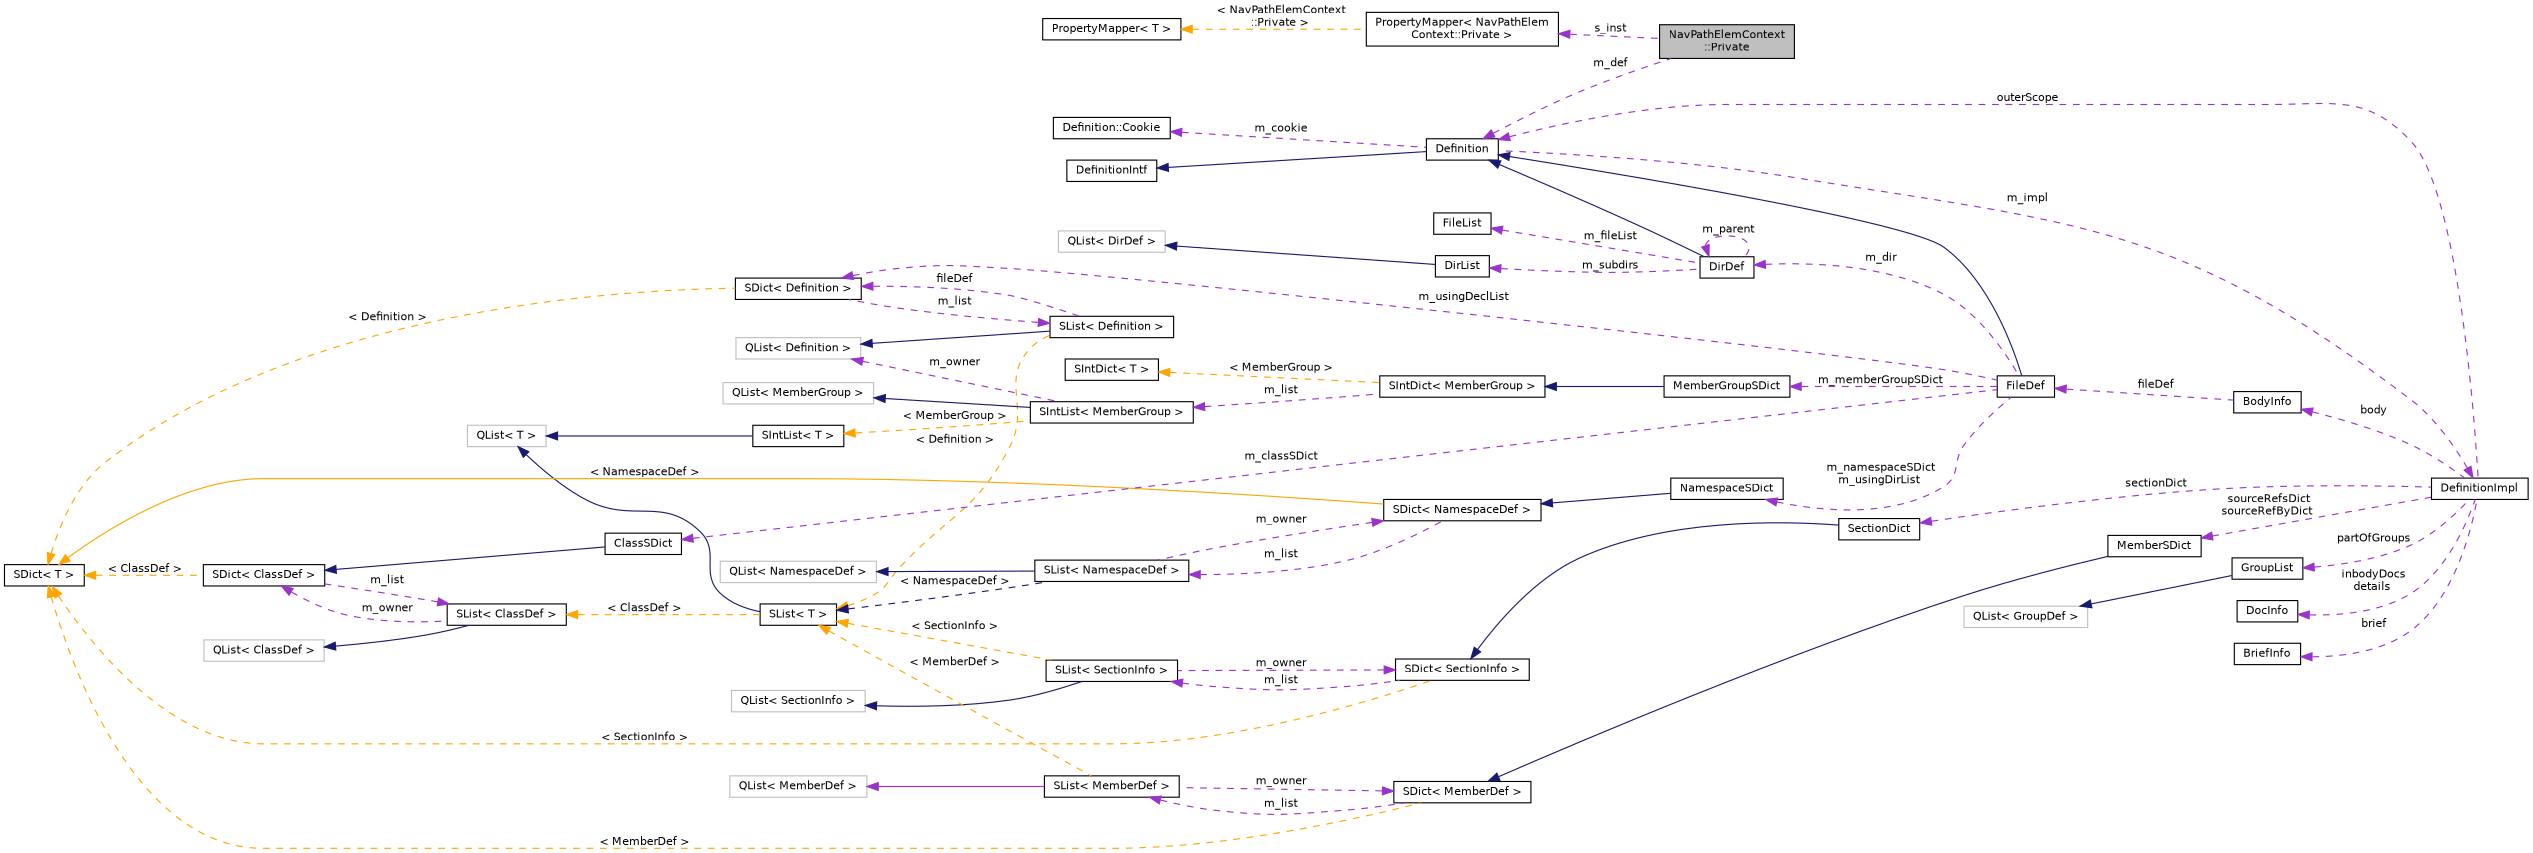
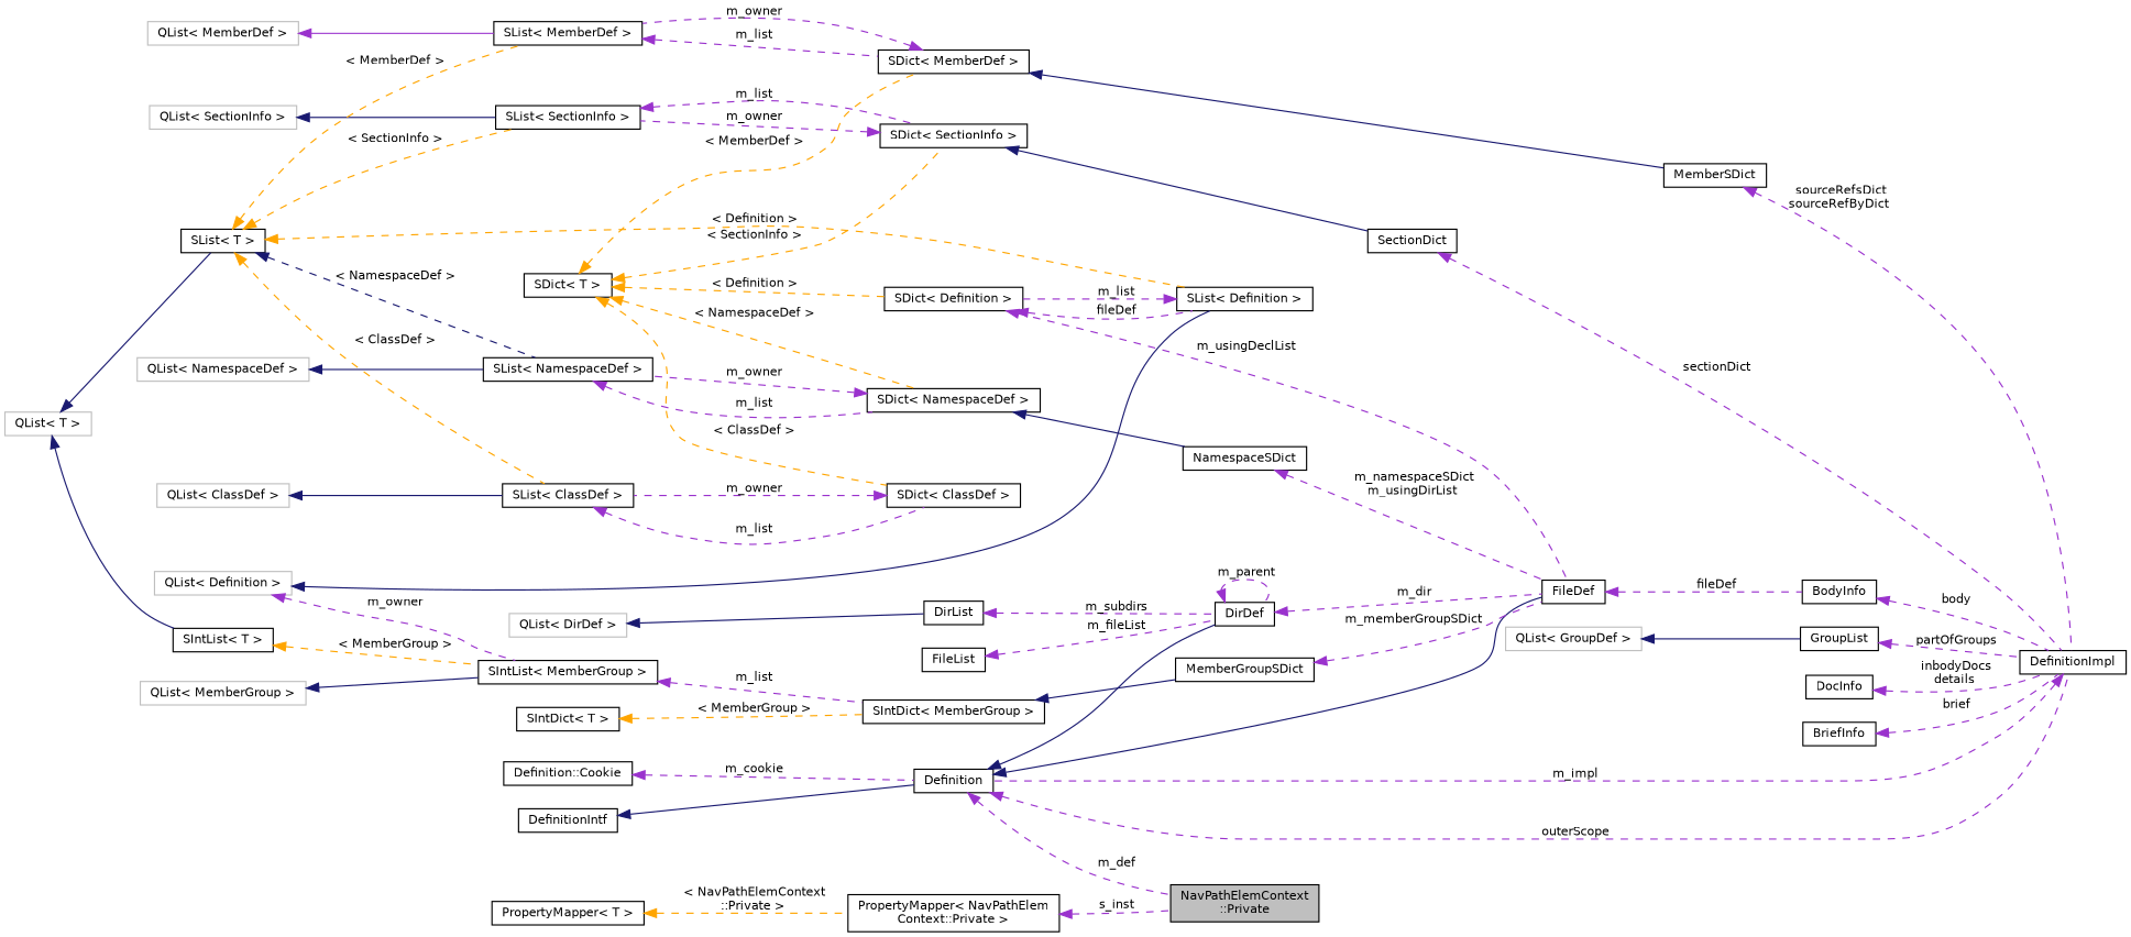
  digraph {
    rankdir=LR
    node [color=black fillcolor=white fontname=Helvetica fontsize=10 shape=record style=filled]
    edge [color=darkorchid3 dir=back fontname=Helvetica fontsize=10 labelfontname=Helvetica labelfontsize=10 style=dashed]
    n1 [fillcolor=grey75 fontcolor=black height=0.2 label="NavPathElemContext\l::Private" width=0.4]
    n2 [height=0.2 label=Definition width=0.4]
    n3 [height=0.2 label=DefinitionImpl width=0.4]
    n4 [height=0.2 label=FileDef width=0.4]
    n5 [height=0.2 label=DirDef width=0.4]
    n6 [height=0.2 label=BodyInfo width=0.4]
    n7 [height=0.2 label=DefinitionIntf width=0.4]
    n8 [height=0.2 label="Definition::Cookie" width=0.4]
    n9 [height=0.2 label=SectionDict width=0.4]
    n10 [height=0.2 label="SDict\< SectionInfo \>" width=0.4]
    n11 [height=0.2 label="SList\< SectionInfo \>" width=0.4]
    n12 [color=grey75 height=0.2 label="QList\< SectionInfo \>" width=0.4]
    n13 [height=0.2 label="SList\< T \>" width=0.4]
    n14 [height=0.2 label="SList\< ClassDef \>" width=0.4]
    n15 [height=0.2 label="SList\< Definition \>" width=0.4]
    n16 [height=0.2 label="SList\< NamespaceDef \>" width=0.4]
    n17 [height=0.2 label="SList\< MemberDef \>" width=0.4]
    n18 [height=0.2 label="SDict\< ClassDef \>" width=0.4]
    n19 [height=0.2 label="SDict\< Definition \>" width=0.4]
    n20 [height=0.2 label="SDict\< NamespaceDef \>" width=0.4]
    n21 [height=0.2 label="SDict\< MemberDef \>" width=0.4]
    n22 [color=grey75 height=0.2 label="QList\< T \>" width=0.4]
    n23 [height=0.2 label="SIntList\< T \>" width=0.4]
    n24 [height=0.2 label="SIntList\< MemberGroup \>" width=0.4]
    n25 [height=0.2 label="SDict\< T \>" width=0.4]
-   n26 [height=0.2 label=ClassSDict width=0.4]
    n27 [height=0.2 label=NamespaceSDict width=0.4]
    n28 [height=0.2 label=MemberSDict width=0.4]
    n29 [color=grey75 height=0.2 label="QList\< ClassDef \>" width=0.4]
    n30 [color=grey75 height=0.2 label="QList\< Definition \>" width=0.4]
    n31 [height=0.2 label=MemberGroupSDict width=0.4]
    n32 [height=0.2 label="SIntDict\< MemberGroup \>" width=0.4]
    n33 [color=grey75 height=0.2 label="QList\< MemberGroup \>" width=0.4]
    n34 [height=0.2 label="SIntDict\< T \>" width=0.4]
    n35 [height=0.2 label=DirList width=0.4]
    n36 [color=grey75 height=0.2 label="QList\< DirDef \>" width=0.4]
    n37 [height=0.2 label=FileList width=0.4]
    n38 [color=grey75 height=0.2 label="QList\< NamespaceDef \>" width=0.4]
    n39 [color=grey75 height=0.2 label="QList\< MemberDef \>" width=0.4]
    n40 [height=0.2 label=GroupList width=0.4]
    n41 [color=grey75 height=0.2 label="QList\< GroupDef \>" width=0.4]
    n42 [height=0.2 label=DocInfo width=0.4]
    n43 [height=0.2 label=BriefInfo width=0.4]
    n44 [height=0.2 label="PropertyMapper\< NavPathElem\lContext::Private \>" width=0.4]
    n45 [height=0.2 label="PropertyMapper\< T \>" width=0.4]
    n2 -> n1 [label=" m_def"]
    n2 -> n3 [label=" outerScope"]
    n2 -> n4 [color=midnightblue style=solid]
    n2 -> n5 [color=midnightblue style=solid]
    n3 -> n2 [label=" m_impl"]
    n4 -> n6 [label=" fileDef"]
    n5 -> n4 [label=" m_dir"]
    n5 -> n5 [label=" m_parent"]
    n6 -> n3 [label=" body"]
    n7 -> n2 [color=midnightblue style=solid]
    n8 -> n2 [label=" m_cookie"]
    n9 -> n3 [label=" sectionDict"]
    n10 -> n9 [color=midnightblue style=solid]
    n10 -> n11 [label=" m_owner"]
    n11 -> n10 [label=" m_list"]
    n12 -> n11 [color=midnightblue style=solid]
    n13 -> n11 [color=orange label=" \< SectionInfo \>"]
-   n14 -> n13 [color=orange label=" \< ClassDef \>"]
+   n13 -> n14 [color=orange label=" \< ClassDef \>"]
    n13 -> n15 [color=orange label=" \< Definition \>"]
    n13 -> n16 [color=midnightblue label=" \< NamespaceDef \>"]
    n13 -> n17 [color=orange label=" \< MemberDef \>"]
    n14 -> n18 [label=" m_list"]
    n15 -> n19 [label=" m_list"]
    n16 -> n20 [label=" m_list"]
    n17 -> n21 [label=" m_list"]
    n18 -> n14 [label=" m_owner"]
-   n18 -> n26 [color=midnightblue style=solid]
    n19 -> n4 [label=" m_usingDeclList"]
    n19 -> n15 [label=" fileDef"]
    n20 -> n16 [label=" m_owner"]
    n20 -> n27 [color=midnightblue style=solid]
    n21 -> n17 [label=" m_owner"]
    n21 -> n28 [color=midnightblue style=solid]
    n22 -> n13 [color=midnightblue style=solid]
    n22 -> n23 [color=midnightblue style=solid]
    n23 -> n24 [color=orange label=" \< MemberGroup \>"]
    n24 -> n32 [label=" m_list"]
    n25 -> n10 [color=orange label=" \< SectionInfo \>"]
    n25 -> n18 [color=orange label=" \< ClassDef \>"]
    n25 -> n19 [color=orange label=" \< Definition \>"]
-   n25 -> n20 [color=orange label=" \< NamespaceDef \>" style=solid]
+   n25 -> n20 [color=orange label=" \< NamespaceDef \>"]
    n25 -> n21 [color=orange label=" \< MemberDef \>"]
-   n26 -> n4 [label=" m_classSDict"]
    n27 -> n4 [label=" m_namespaceSDict\nm_usingDirList"]
    n28 -> n3 [label=" sourceRefsDict\nsourceRefByDict"]
    n29 -> n14 [color=midnightblue style=solid]
    n30 -> n15 [color=midnightblue style=solid]
    n30 -> n24 [label=" m_owner"]
    n31 -> n4 [label=" m_memberGroupSDict"]
    n32 -> n31 [color=midnightblue style=solid]
    n33 -> n24 [color=midnightblue style=solid]
    n34 -> n32 [color=orange label=" \< MemberGroup \>"]
    n35 -> n5 [label=" m_subdirs"]
    n36 -> n35 [color=midnightblue style=solid]
    n37 -> n5 [label=" m_fileList"]
    n38 -> n16 [color=midnightblue style=solid]
    n39 -> n17 [style=solid]
    n40 -> n3 [label=" partOfGroups"]
    n41 -> n40 [color=midnightblue style=solid]
    n42 -> n3 [label=" inbodyDocs\ndetails"]
    n43 -> n3 [label=" brief"]
    n44 -> n1 [label=" s_inst"]
    n45 -> n44 [color=orange label=" \< NavPathElemContext\l::Private \>"]
  }
